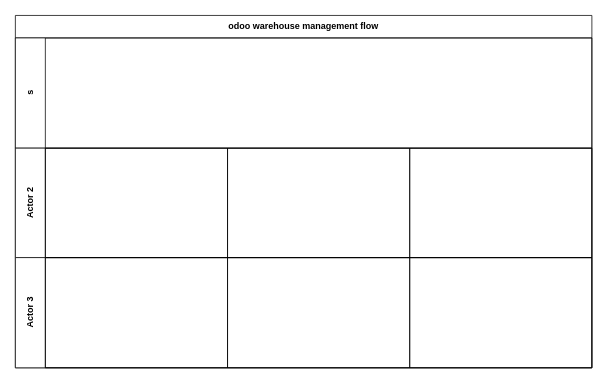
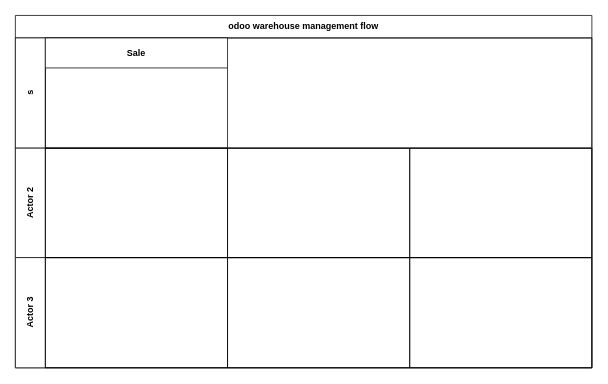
  <mxCell id="0" />
  <mxCell id="1" parent="0" />
  <mxCell id="2" value="odoo warehouse management flow" style="shape=table;childLayout=tableLayout;rowLines=0;columnLines=0;startSize=30;html=1;whiteSpace=wrap;collapsible=0;recursiveResize=0;expand=0;pointerEvents=0;fontStyle=1;align=center;" vertex="1" parent="1"><mxGeometry x="20" y="20" width="769" height="470" as="geometry" /></mxCell>
  <mxCell id="3" value="s" style="swimlane;horizontal=0;points=[[0,0.5],[1,0.5]];portConstraint=eastwest;startSize=40;html=1;whiteSpace=wrap;collapsible=0;recursiveResize=0;expand=0;pointerEvents=0;fontStyle=1" vertex="1" parent="2"><mxGeometry y="30" width="769" height="147" as="geometry" /></mxCell>
+ <mxCell id="4" value="Sale" style="swimlane;connectable=0;startSize=40;html=1;whiteSpace=wrap;collapsible=0;recursiveResize=0;expand=0;pointerEvents=0;" vertex="1" parent="3"><mxGeometry x="40" width="243" height="147" as="geometry" /></mxCell>
  <mxCell id="5" value="Actor 2" style="swimlane;horizontal=0;points=[[0,0.5],[1,0.5]];portConstraint=eastwest;startSize=40;html=1;whiteSpace=wrap;collapsible=0;recursiveResize=0;expand=0;pointerEvents=0;" vertex="1" parent="2"><mxGeometry y="177" width="769" height="146" as="geometry" /></mxCell>
  <mxCell id="6" value="" style="swimlane;connectable=0;startSize=0;html=1;whiteSpace=wrap;collapsible=0;recursiveResize=0;expand=0;pointerEvents=0;" vertex="1" parent="5"><mxGeometry x="40" width="243" height="146" as="geometry" /></mxCell>
  <mxCell id="7" value="" style="swimlane;connectable=0;startSize=0;html=1;whiteSpace=wrap;collapsible=0;recursiveResize=0;expand=0;pointerEvents=0;" vertex="1" parent="5"><mxGeometry x="283" width="243" height="146" as="geometry" /></mxCell>
  <mxCell id="8" value="" style="swimlane;connectable=0;startSize=0;html=1;whiteSpace=wrap;collapsible=0;recursiveResize=0;expand=0;pointerEvents=0;" vertex="1" parent="5"><mxGeometry x="526" width="243" height="146" as="geometry" /></mxCell>
  <mxCell id="9" value="Actor 3" style="swimlane;horizontal=0;points=[[0,0.5],[1,0.5]];portConstraint=eastwest;startSize=40;html=1;whiteSpace=wrap;collapsible=0;recursiveResize=0;expand=0;pointerEvents=0;" vertex="1" parent="2"><mxGeometry y="323" width="769" height="147" as="geometry" /></mxCell>
  <mxCell id="10" value="" style="swimlane;connectable=0;startSize=0;html=1;whiteSpace=wrap;collapsible=0;recursiveResize=0;expand=0;pointerEvents=0;" vertex="1" parent="9"><mxGeometry x="40" width="243" height="147" as="geometry" /></mxCell>
  <mxCell id="11" value="" style="swimlane;connectable=0;startSize=0;html=1;whiteSpace=wrap;collapsible=0;recursiveResize=0;expand=0;pointerEvents=0;" vertex="1" parent="9"><mxGeometry x="283" width="243" height="147" as="geometry" /></mxCell>
  <mxCell id="12" value="" style="swimlane;connectable=0;startSize=0;html=1;whiteSpace=wrap;collapsible=0;recursiveResize=0;expand=0;pointerEvents=0;" vertex="1" parent="9"><mxGeometry x="526" width="243" height="147" as="geometry" /></mxCell>
